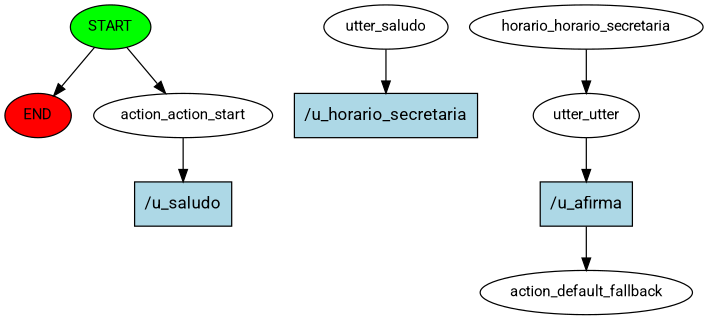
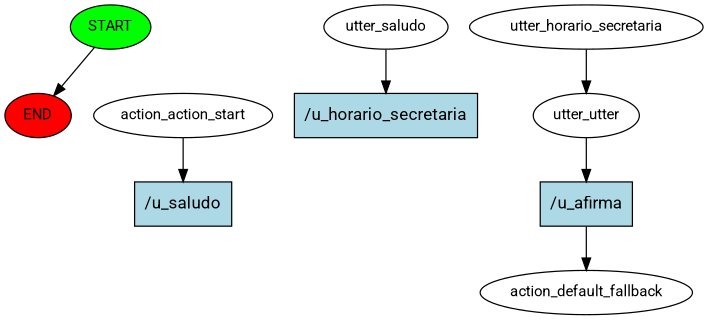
  digraph {
    fontname=Roboto
    node [fontname=Roboto fontsize=12]
    edge [fontname=Roboto]
    n1 [fillcolor=green label=START style=filled]
    n2 [fillcolor=red label=END style=filled]
    n3 [label=action_action_start]
    n4 [fillcolor=lightblue label="/u_saludo" shape=rect style=filled fontsize=""]
    n5 [label=utter_saludo]
    n6 [fillcolor=lightblue label="/u_horario_secretaria" shape=rect style=filled fontsize=""]
-   n7 [label=horario_horario_secretaria]
+   n7 [label=utter_horario_secretaria]
    n8 [label=utter_utter]
    n9 [fillcolor=lightblue label="/u_afirma" shape=rect style=filled fontsize=""]
    n10 [label=action_default_fallback]
    n1 -> n2
-   n1 -> n3
    n3 -> n4
    n5 -> n6
    n7 -> n8
    n8 -> n9
    n9 -> n10
  }
